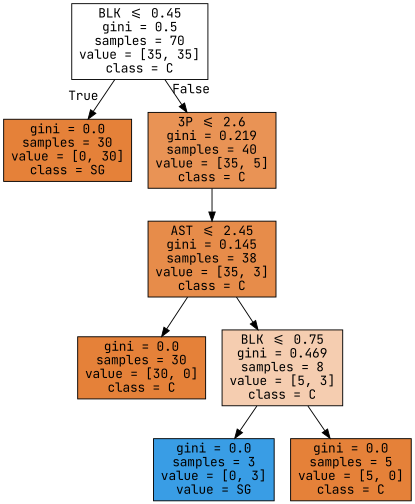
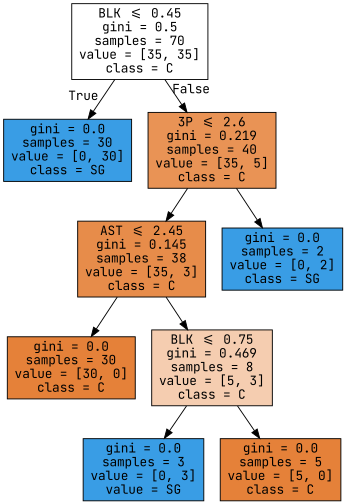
  digraph {
    fontname="JetBrains Mono"
    node [color=black fillcolor="#399de5" fontname="JetBrains Mono" shape=box style=filled]
    edge [fontname="JetBrains Mono"]
    n1 [fillcolor="#ffffff" label="BLK <= 0.45\ngini = 0.5\nsamples = 70\nvalue = [35, 35]\nclass = C"]
-   n2 [fillcolor="#e58139" label="gini = 0.0\nsamples = 30\nvalue = [0, 30]\nclass = SG"]
+   n2 [label="gini = 0.0\nsamples = 30\nvalue = [0, 30]\nclass = SG"]
    n3 [fillcolor="#e99355" label="3P <= 2.6\ngini = 0.219\nsamples = 40\nvalue = [35, 5]\nclass = C"]
    n4 [fillcolor="#e78c4a" label="AST <= 2.45\ngini = 0.145\nsamples = 38\nvalue = [35, 3]\nclass = C"]
+   n5 [label="gini = 0.0\nsamples = 2\nvalue = [0, 2]\nclass = SG"]
    n6 [fillcolor="#e58139" label="gini = 0.0\nsamples = 30\nvalue = [30, 0]\nclass = C"]
    n7 [fillcolor="#f5cdb0" label="BLK <= 0.75\ngini = 0.469\nsamples = 8\nvalue = [5, 3]\nclass = C"]
    n8 [label="gini = 0.0\nsamples = 3\nvalue = [0, 3]\nvalue = SG"]
    n9 [fillcolor="#e58139" label="gini = 0.0\nsamples = 5\nvalue = [5, 0]\nclass = C"]
    n1 -> n2 [headlabel=True labelangle=45 labeldistance=2.5]
    n1 -> n3 [headlabel=False labelangle=-45 labeldistance=2.5]
    n3 -> n4
+   n3 -> n5
    n4 -> n6
    n4 -> n7
    n7 -> n8
    n7 -> n9
  }
